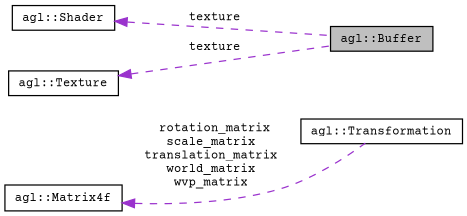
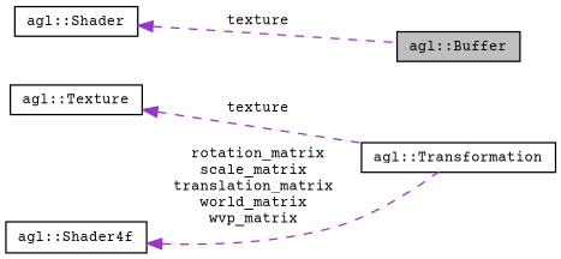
  digraph {
    fontname="Courier Prime"
    rankdir=LR
    node [color=black fillcolor=white fontname="Courier Prime" fontsize=10 shape=record style=filled]
    edge [color=darkorchid3 dir=back fontname="Courier Prime" fontsize=10 labelfontname=Helvetica labelfontsize=10 style=dashed]
    n1 [fillcolor=grey75 fontcolor=black height=0.2 label="agl::Buffer" width=0.4]
    n2 [height=0.2 label="agl::Transformation" width=0.4]
-   n3 [height=0.2 label="agl::Matrix4f" width=0.4]
+   n3 [height=0.2 label="agl::Shader4f" width=0.4]
    n4 [height=0.2 label="agl::Shader" width=0.4]
    n5 [height=0.2 label="agl::Texture" width=0.4]
    n3 -> n2 [label=" rotation_matrix\nscale_matrix\ntranslation_matrix\nworld_matrix\nwvp_matrix"]
    n4 -> n1 [label=" texture"]
-   n5 -> n1 [label=" texture"]
+   n5 -> n2 [label=" texture"]
  }
